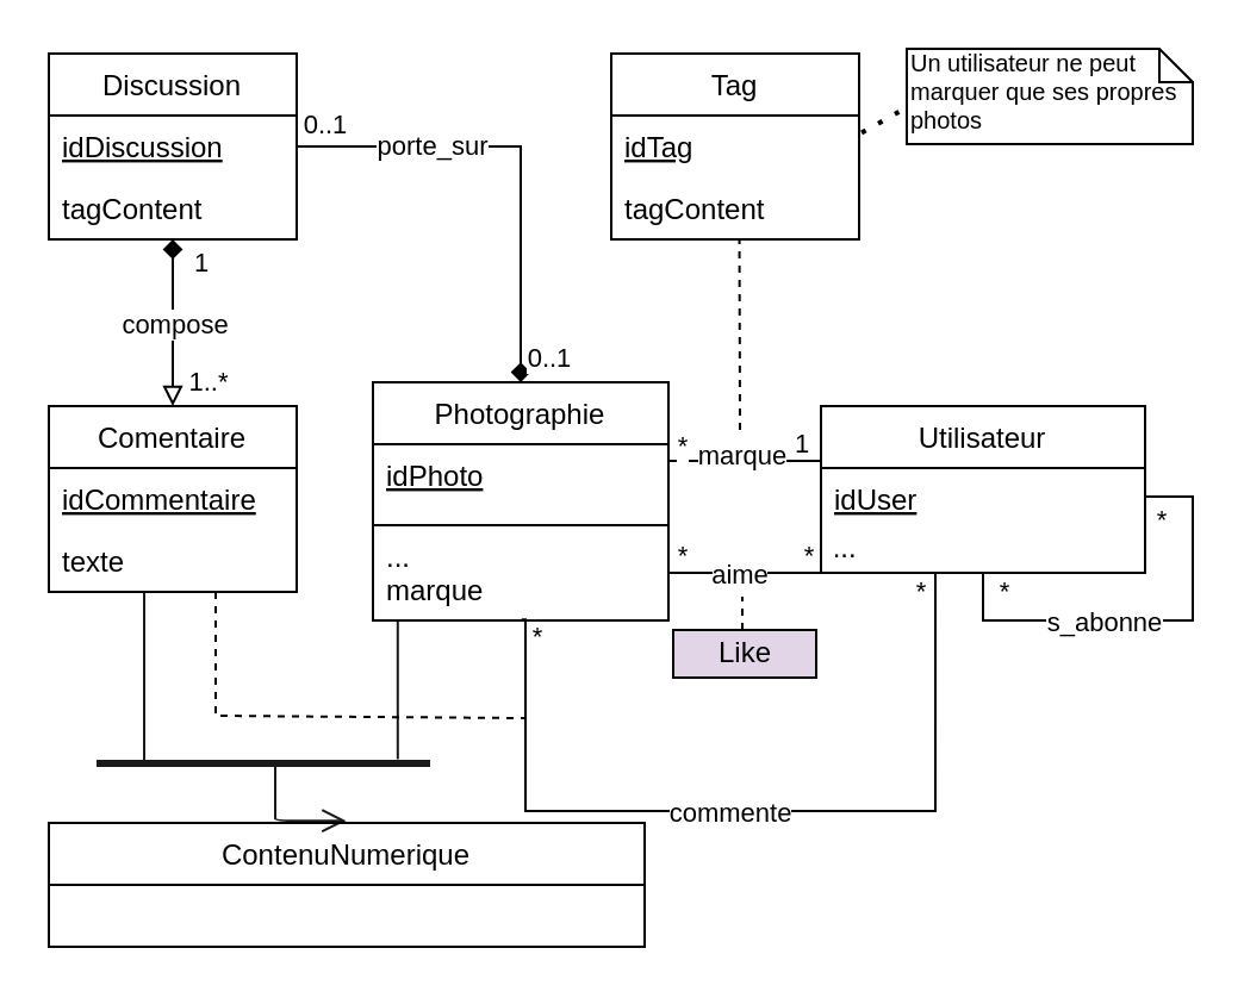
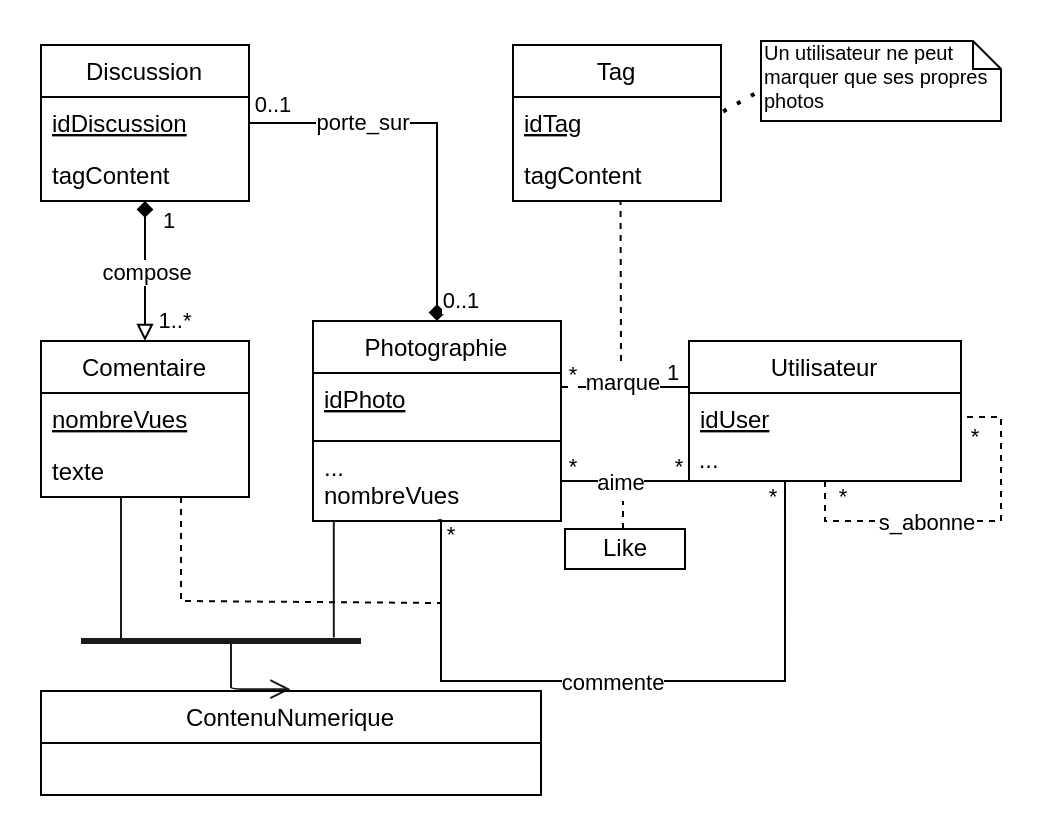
  <mxCell id="0" />
  <mxCell id="1" parent="0" />
  <mxCell id="2" style="edgeStyle=orthogonalEdgeStyle;rounded=0;orthogonalLoop=1;jettySize=auto;html=1;endArrow=none;endFill=0;entryX=0.503;entryY=0.99;entryDx=0;entryDy=0;entryPerimeter=0;exitX=0.353;exitY=1.007;exitDx=0;exitDy=0;exitPerimeter=0;" parent="1" edge="1" target="24" source="12"><mxGeometry relative="1" as="geometry"><mxPoint x="392" y="242" as="sourcePoint" /><mxPoint x="220" y="262" as="targetPoint" /><Array as="points"><mxPoint x="392" y="340" /><mxPoint x="220" y="340" /><mxPoint x="220" y="260" /></Array></mxGeometry></mxCell>
  <mxCell id="3" value="commente" style="edgeLabel;html=1;align=center;verticalAlign=middle;resizable=0;points=[];" parent="2" vertex="1" connectable="0"><mxGeometry x="0.084" relative="1" as="geometry"><mxPoint x="5.33" as="offset" /></mxGeometry></mxCell>
  <mxCell id="4" value="*" style="edgeLabel;html=1;align=center;verticalAlign=middle;resizable=0;points=[];" parent="2" vertex="1" connectable="0"><mxGeometry x="-0.917" y="-1" relative="1" as="geometry"><mxPoint x="-5.03" y="-8" as="offset" /></mxGeometry></mxCell>
  <mxCell id="5" value="*" style="edgeLabel;html=1;align=center;verticalAlign=middle;resizable=0;points=[];" parent="2" vertex="1" connectable="0"><mxGeometry x="0.909" y="1" relative="1" as="geometry"><mxPoint x="5" y="-7.21" as="offset" /></mxGeometry></mxCell>
  <mxCell id="6" value="Utilisateur" style="swimlane;fontStyle=0;childLayout=stackLayout;horizontal=1;startSize=26;fillColor=none;horizontalStack=0;resizeParent=1;resizeParentMax=0;resizeLast=0;collapsible=1;marginBottom=0;" parent="1" vertex="1"><mxGeometry x="344" y="170" width="136" height="70" as="geometry" /></mxCell>
  <mxCell id="7" value="idUser" style="text;strokeColor=none;fillColor=none;align=left;verticalAlign=top;spacingLeft=4;spacingRight=4;overflow=hidden;rotatable=0;points=[[0,0.5],[1,0.5]];portConstraint=eastwest;fontStyle=4" parent="6" vertex="1"><mxGeometry y="26" width="136" height="24" as="geometry" /></mxCell>
- <mxCell id="8" style="edgeStyle=orthogonalEdgeStyle;rounded=0;orthogonalLoop=1;jettySize=auto;html=1;endArrow=none;endFill=0;" parent="6" source="6" target="7" edge="1"><mxGeometry relative="1" as="geometry" /></mxCell>
+ <mxCell id="8" style="edgeStyle=orthogonalEdgeStyle;rounded=0;orthogonalLoop=1;jettySize=auto;html=1;endArrow=none;endFill=0;dashed=1;" parent="6" source="6" target="7" edge="1"><mxGeometry relative="1" as="geometry" /></mxCell>
  <mxCell id="9" value="*" style="edgeLabel;html=1;align=center;verticalAlign=middle;resizable=0;points=[];" parent="8" vertex="1" connectable="0"><mxGeometry x="-0.924" relative="1" as="geometry"><mxPoint x="8" as="offset" /></mxGeometry></mxCell>
  <mxCell id="10" value="*" style="edgeLabel;html=1;align=center;verticalAlign=middle;resizable=0;points=[];" parent="8" vertex="1" connectable="0"><mxGeometry x="0.935" relative="1" as="geometry"><mxPoint y="9" as="offset" /></mxGeometry></mxCell>
  <mxCell id="11" value="s_abonne" style="edgeLabel;html=1;align=center;verticalAlign=middle;resizable=0;points=[];" parent="8" vertex="1" connectable="0"><mxGeometry x="-0.07" relative="1" as="geometry"><mxPoint x="-13.33" as="offset" /></mxGeometry></mxCell>
  <mxCell id="12" value="&amp;nbsp;..." style="text;html=1;align=left;verticalAlign=middle;resizable=0;points=[];autosize=1;" vertex="1" parent="6"><mxGeometry y="50" width="136" height="20" as="geometry" /></mxCell>
  <mxCell id="13" style="edgeStyle=orthogonalEdgeStyle;rounded=0;orthogonalLoop=1;jettySize=auto;html=1;entryX=0;entryY=0.5;entryDx=0;entryDy=0;endArrow=none;endFill=0;" parent="1" edge="1"><mxGeometry relative="1" as="geometry"><mxPoint x="280" y="193" as="sourcePoint" /><mxPoint x="344" y="193" as="targetPoint" /></mxGeometry></mxCell>
  <mxCell id="14" value="marque" style="edgeLabel;html=1;align=center;verticalAlign=middle;resizable=0;points=[];" parent="13" vertex="1" connectable="0"><mxGeometry x="0.284" relative="1" as="geometry"><mxPoint x="-10.95" y="-3" as="offset" /></mxGeometry></mxCell>
  <mxCell id="15" value="1" style="edgeLabel;html=1;align=center;verticalAlign=middle;resizable=0;points=[];" parent="13" vertex="1" connectable="0"><mxGeometry x="0.729" relative="1" as="geometry"><mxPoint y="-8" as="offset" /></mxGeometry></mxCell>
  <mxCell id="16" value="*" style="edgeLabel;html=1;align=center;verticalAlign=middle;resizable=0;points=[];" parent="13" vertex="1" connectable="0"><mxGeometry x="-0.865" relative="1" as="geometry"><mxPoint x="1.67" y="-7" as="offset" /></mxGeometry></mxCell>
  <mxCell id="17" style="edgeStyle=orthogonalEdgeStyle;rounded=0;orthogonalLoop=1;jettySize=auto;html=1;entryX=0;entryY=0.5;entryDx=0;entryDy=0;endArrow=none;endFill=0;" parent="1" edge="1"><mxGeometry relative="1" as="geometry"><mxPoint x="280" y="240" as="sourcePoint" /><mxPoint x="344" y="240" as="targetPoint" /></mxGeometry></mxCell>
  <mxCell id="18" value="aime" style="edgeLabel;html=1;align=center;verticalAlign=middle;resizable=0;points=[];" parent="17" vertex="1" connectable="0"><mxGeometry x="-0.299" relative="1" as="geometry"><mxPoint x="7.71" as="offset" /></mxGeometry></mxCell>
  <mxCell id="19" value="*" style="edgeLabel;html=1;align=center;verticalAlign=middle;resizable=0;points=[];" parent="17" vertex="1" connectable="0"><mxGeometry x="-0.835" y="1" relative="1" as="geometry"><mxPoint y="-7" as="offset" /></mxGeometry></mxCell>
  <mxCell id="20" value="*" style="edgeLabel;html=1;align=center;verticalAlign=middle;resizable=0;points=[];" parent="17" vertex="1" connectable="0"><mxGeometry x="0.823" y="1" relative="1" as="geometry"><mxPoint y="-7" as="offset" /></mxGeometry></mxCell>
  <mxCell id="21" style="edgeStyle=orthogonalEdgeStyle;rounded=0;orthogonalLoop=1;jettySize=auto;html=1;entryX=0.903;entryY=0.414;entryDx=0;entryDy=0;entryPerimeter=0;startArrow=none;startFill=0;endArrow=none;endFill=0;strokeColor=#1A1A1A;" parent="1" source="22" target="49" edge="1"><mxGeometry relative="1" as="geometry"><Array as="points"><mxPoint x="166" y="290" /></Array></mxGeometry></mxCell>
  <mxCell id="22" value="Photographie" style="swimlane;fontStyle=0;childLayout=stackLayout;horizontal=1;startSize=26;fillColor=none;horizontalStack=0;resizeParent=1;resizeParentMax=0;resizeLast=0;collapsible=1;marginBottom=0;" parent="1" vertex="1"><mxGeometry x="156" y="160" width="124" height="100" as="geometry" /></mxCell>
  <mxCell id="23" value="idPhoto" style="text;fillColor=none;align=left;verticalAlign=top;spacingLeft=4;spacingRight=4;overflow=hidden;rotatable=0;points=[[0,0.5],[1,0.5]];portConstraint=eastwest;fontStyle=4;strokeColor=#000000;" parent="22" vertex="1"><mxGeometry y="26" width="124" height="34" as="geometry" /></mxCell>
- <mxCell id="24" value="...&#10;marque" style="text;strokeColor=none;fillColor=none;align=left;verticalAlign=top;spacingLeft=4;spacingRight=4;overflow=hidden;rotatable=0;points=[[0,0.5],[1,0.5]];portConstraint=eastwest;fontStyle=0" parent="22" vertex="1"><mxGeometry y="60" width="124" height="40" as="geometry" /></mxCell>
+ <mxCell id="24" value="...&#10;nombreVues" style="text;strokeColor=none;fillColor=none;align=left;verticalAlign=top;spacingLeft=4;spacingRight=4;overflow=hidden;rotatable=0;points=[[0,0.5],[1,0.5]];portConstraint=eastwest;fontStyle=0" parent="22" vertex="1"><mxGeometry y="60" width="124" height="40" as="geometry" /></mxCell>
  <mxCell id="25" value="" style="endArrow=none;dashed=1;html=1;entryX=0.517;entryY=1.008;entryDx=0;entryDy=0;entryPerimeter=0;" parent="1" target="48" edge="1"><mxGeometry width="50" height="50" relative="1" as="geometry"><mxPoint x="310" y="180" as="sourcePoint" /><mxPoint x="311.824" y="108.13" as="targetPoint" /></mxGeometry></mxCell>
  <mxCell id="26" style="edgeStyle=orthogonalEdgeStyle;rounded=0;orthogonalLoop=1;jettySize=auto;html=1;endArrow=none;endFill=0;dashed=1;" parent="1" edge="1"><mxGeometry relative="1" as="geometry"><mxPoint x="311" y="250" as="targetPoint" /><mxPoint x="311.006" y="270" as="sourcePoint" /></mxGeometry></mxCell>
- <mxCell id="27" value="Like" style="html=1;fillColor=#e1d5e7;" parent="1" vertex="1"><mxGeometry x="282" y="264" width="60" height="20" as="geometry" /></mxCell>
+ <mxCell id="27" value="Like" style="html=1;" parent="1" vertex="1"><mxGeometry x="282" y="264" width="60" height="20" as="geometry" /></mxCell>
  <mxCell id="28" value="&lt;font color=&quot;#000000&quot; style=&quot;font-size: 10px&quot;&gt;Un utilisateur ne peut marquer que ses propres photos&lt;br style=&quot;font-size: 10px&quot;&gt;&lt;/font&gt;" style="shape=note;whiteSpace=wrap;html=1;size=14;verticalAlign=top;align=left;spacingTop=-6;labelBackgroundColor=none;strokeColor=#000000;strokeWidth=1;fontColor=#FF33FF;fontSize=10;" parent="1" vertex="1"><mxGeometry x="380" y="20" width="120" height="40" as="geometry" /></mxCell>
  <mxCell id="29" value="" style="endArrow=none;dashed=1;html=1;dashPattern=1 3;strokeWidth=2;exitX=1.01;exitY=0.28;exitDx=0;exitDy=0;exitPerimeter=0;entryX=-0.003;entryY=0.62;entryDx=0;entryDy=0;entryPerimeter=0;" parent="1" source="47" edge="1" target="28"><mxGeometry width="50" height="50" relative="1" as="geometry"><mxPoint x="378" y="22" as="sourcePoint" /><mxPoint x="435" y="56" as="targetPoint" /></mxGeometry></mxCell>
  <mxCell id="30" style="edgeStyle=orthogonalEdgeStyle;rounded=0;orthogonalLoop=1;jettySize=auto;html=1;endArrow=none;endFill=0;dashed=1;" parent="1" source="43" edge="1"><mxGeometry relative="1" as="geometry"><mxPoint x="220" y="301" as="targetPoint" /><mxPoint x="90" y="301" as="sourcePoint" /><Array as="points"><mxPoint x="90" y="300" /><mxPoint x="220" y="300" /></Array></mxGeometry></mxCell>
  <mxCell id="31" style="edgeStyle=orthogonalEdgeStyle;rounded=0;orthogonalLoop=1;jettySize=auto;html=1;endArrow=diamond;endFill=1;" parent="1" edge="1"><mxGeometry relative="1" as="geometry"><mxPoint x="124" y="61" as="sourcePoint" /><mxPoint x="218" y="160" as="targetPoint" /><Array as="points"><mxPoint x="218" y="61" /></Array></mxGeometry></mxCell>
  <mxCell id="32" value="0..1" style="edgeLabel;html=1;align=center;verticalAlign=middle;resizable=0;points=[];" parent="31" vertex="1" connectable="0"><mxGeometry x="0.703" y="-2" relative="1" as="geometry"><mxPoint x="13.99" y="18.17" as="offset" /></mxGeometry></mxCell>
  <mxCell id="33" value="porte_sur" style="edgeLabel;html=1;align=center;verticalAlign=middle;resizable=0;points=[];" parent="31" vertex="1" connectable="0"><mxGeometry x="-0.232" y="1" relative="1" as="geometry"><mxPoint x="-17.79" as="offset" /></mxGeometry></mxCell>
  <mxCell id="34" value="0..1" style="edgeLabel;html=1;align=center;verticalAlign=middle;resizable=0;points=[];" parent="31" vertex="1" connectable="0"><mxGeometry x="-0.739" y="1" relative="1" as="geometry"><mxPoint x="-13.14" y="-9" as="offset" /></mxGeometry></mxCell>
  <mxCell id="35" style="edgeStyle=orthogonalEdgeStyle;rounded=0;orthogonalLoop=1;jettySize=auto;html=1;entryX=0.5;entryY=0;entryDx=0;entryDy=0;endArrow=block;endFill=0;startArrow=diamond;startFill=1;" parent="1" source="39" target="43" edge="1"><mxGeometry relative="1" as="geometry" /></mxCell>
  <mxCell id="36" value="1" style="edgeLabel;html=1;align=center;verticalAlign=middle;resizable=0;points=[];" parent="35" vertex="1" connectable="0"><mxGeometry x="-0.656" relative="1" as="geometry"><mxPoint x="11" y="-2.57" as="offset" /></mxGeometry></mxCell>
  <mxCell id="37" value="1..*" style="edgeLabel;html=1;align=center;verticalAlign=middle;resizable=0;points=[];" parent="35" vertex="1" connectable="0"><mxGeometry x="0.687" y="-1" relative="1" as="geometry"><mxPoint x="15" as="offset" /></mxGeometry></mxCell>
  <mxCell id="38" value="compose" style="edgeLabel;html=1;align=center;verticalAlign=middle;resizable=0;points=[];" parent="35" vertex="1" connectable="0"><mxGeometry x="-0.208" relative="1" as="geometry"><mxPoint y="7.86" as="offset" /></mxGeometry></mxCell>
  <mxCell id="39" value="Discussion" style="swimlane;fontStyle=0;childLayout=stackLayout;horizontal=1;startSize=26;fillColor=none;horizontalStack=0;resizeParent=1;resizeParentMax=0;resizeLast=0;collapsible=1;marginBottom=0;" parent="1" vertex="1"><mxGeometry x="20" y="22" width="104" height="78" as="geometry" /></mxCell>
  <mxCell id="40" value="idDiscussion" style="text;strokeColor=none;fillColor=none;align=left;verticalAlign=top;spacingLeft=4;spacingRight=4;overflow=hidden;rotatable=0;points=[[0,0.5],[1,0.5]];portConstraint=eastwest;fontStyle=4" parent="39" vertex="1"><mxGeometry y="26" width="104" height="26" as="geometry" /></mxCell>
  <mxCell id="41" value="tagContent" style="text;strokeColor=none;fillColor=none;align=left;verticalAlign=top;spacingLeft=4;spacingRight=4;overflow=hidden;rotatable=0;points=[[0,0.5],[1,0.5]];portConstraint=eastwest;fontStyle=0" parent="39" vertex="1"><mxGeometry y="52" width="104" height="26" as="geometry" /></mxCell>
  <mxCell id="42" style="edgeStyle=orthogonalEdgeStyle;rounded=0;orthogonalLoop=1;jettySize=auto;html=1;startArrow=none;startFill=0;endArrow=none;endFill=0;strokeColor=#1A1A1A;entryX=0.134;entryY=0.54;entryDx=0;entryDy=0;entryPerimeter=0;" parent="1" source="43" target="49" edge="1"><mxGeometry relative="1" as="geometry"><Array as="points"><mxPoint x="60" y="321" /></Array></mxGeometry></mxCell>
  <mxCell id="43" value="Comentaire" style="swimlane;fontStyle=0;childLayout=stackLayout;horizontal=1;startSize=26;fillColor=none;horizontalStack=0;resizeParent=1;resizeParentMax=0;resizeLast=0;collapsible=1;marginBottom=0;" parent="1" vertex="1"><mxGeometry x="20" y="170" width="104" height="78" as="geometry" /></mxCell>
- <mxCell id="44" value="idCommentaire" style="text;strokeColor=none;fillColor=none;align=left;verticalAlign=top;spacingLeft=4;spacingRight=4;overflow=hidden;rotatable=0;points=[[0,0.5],[1,0.5]];portConstraint=eastwest;fontStyle=4" parent="43" vertex="1"><mxGeometry y="26" width="104" height="26" as="geometry" /></mxCell>
+ <mxCell id="44" value="nombreVues" style="text;strokeColor=none;fillColor=none;align=left;verticalAlign=top;spacingLeft=4;spacingRight=4;overflow=hidden;rotatable=0;points=[[0,0.5],[1,0.5]];portConstraint=eastwest;fontStyle=4" parent="43" vertex="1"><mxGeometry y="26" width="104" height="26" as="geometry" /></mxCell>
  <mxCell id="45" value="texte" style="text;strokeColor=none;fillColor=none;align=left;verticalAlign=top;spacingLeft=4;spacingRight=4;overflow=hidden;rotatable=0;points=[[0,0.5],[1,0.5]];portConstraint=eastwest;fontStyle=0" parent="43" vertex="1"><mxGeometry y="52" width="104" height="26" as="geometry" /></mxCell>
  <mxCell id="46" value="Tag" style="swimlane;fontStyle=0;childLayout=stackLayout;horizontal=1;startSize=26;fillColor=none;horizontalStack=0;resizeParent=1;resizeParentMax=0;resizeLast=0;collapsible=1;marginBottom=0;" parent="1" vertex="1"><mxGeometry x="256" y="22" width="104" height="78" as="geometry" /></mxCell>
  <mxCell id="47" value="idTag" style="text;strokeColor=none;fillColor=none;align=left;verticalAlign=top;spacingLeft=4;spacingRight=4;overflow=hidden;rotatable=0;points=[[0,0.5],[1,0.5]];portConstraint=eastwest;fontStyle=4" parent="46" vertex="1"><mxGeometry y="26" width="104" height="26" as="geometry" /></mxCell>
  <mxCell id="48" value="tagContent" style="text;strokeColor=none;fillColor=none;align=left;verticalAlign=top;spacingLeft=4;spacingRight=4;overflow=hidden;rotatable=0;points=[[0,0.5],[1,0.5]];portConstraint=eastwest;fontStyle=0" parent="46" vertex="1"><mxGeometry y="52" width="104" height="26" as="geometry" /></mxCell>
  <mxCell id="49" value="" style="shape=line;html=1;strokeWidth=3;strokeColor=#1A1A1A;" parent="1" vertex="1"><mxGeometry x="40" y="310" width="140" height="20" as="geometry" /></mxCell>
  <mxCell id="50" value="" style="edgeStyle=orthogonalEdgeStyle;html=1;verticalAlign=bottom;endArrow=open;endSize=8;strokeColor=#1A1A1A;entryX=0.499;entryY=-0.017;entryDx=0;entryDy=0;entryPerimeter=0;" parent="1" target="51" edge="1"><mxGeometry relative="1" as="geometry"><mxPoint x="110" y="360" as="targetPoint" /><Array as="points"><mxPoint x="115" y="340" /><mxPoint x="115" y="340" /></Array><mxPoint x="115" y="320" as="sourcePoint" /></mxGeometry></mxCell>
  <mxCell id="51" value="ContenuNumerique" style="swimlane;fontStyle=0;childLayout=stackLayout;horizontal=1;startSize=26;fillColor=none;horizontalStack=0;resizeParent=1;resizeParentMax=0;resizeLast=0;collapsible=1;marginBottom=0;" parent="1" vertex="1"><mxGeometry x="20" y="345" width="250" height="52" as="geometry" /></mxCell>
